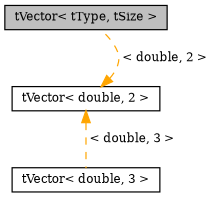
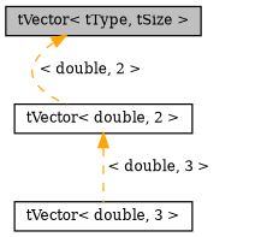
  digraph {
    fontname="DejaVu Serif"
    node [color=black fillcolor=white fontname="DejaVu Serif" fontsize=10 shape=record style=filled]
    edge [color=orange dir=back fontname="DejaVu Serif" fontsize=10 labelfontname=FreeSans labelfontsize=10 style=dashed]
    n1 [fillcolor=grey75 fontcolor=black height=0.2 label="tVector\< tType, tSize \>" width=0.4]
    n2 [height=0.2 label="tVector\< double, 2 \>" width=0.4]
    n3 [height=0.2 label="tVector\< double, 3 \>" width=0.4]
-   n2 -> n1 [label=" \< double, 2 \>"]
+   n1 -> n2 [label=" \< double, 2 \>"]
    n2 -> n3 [label=" \< double, 3 \>"]
  }
